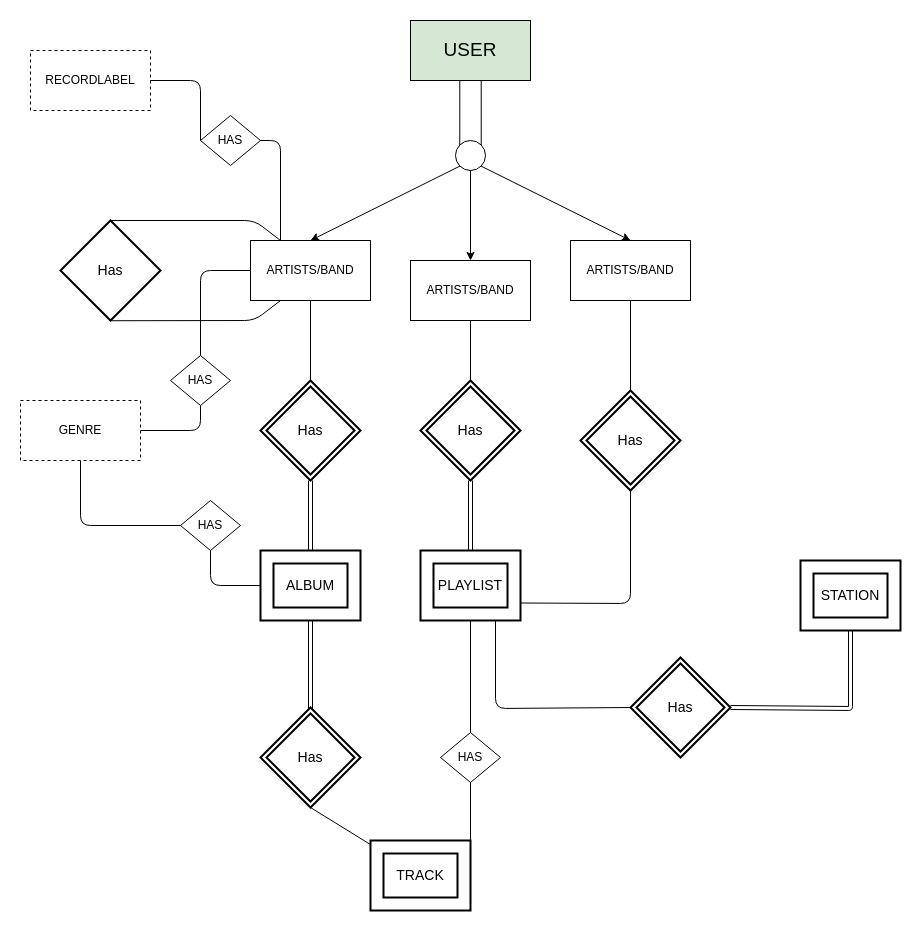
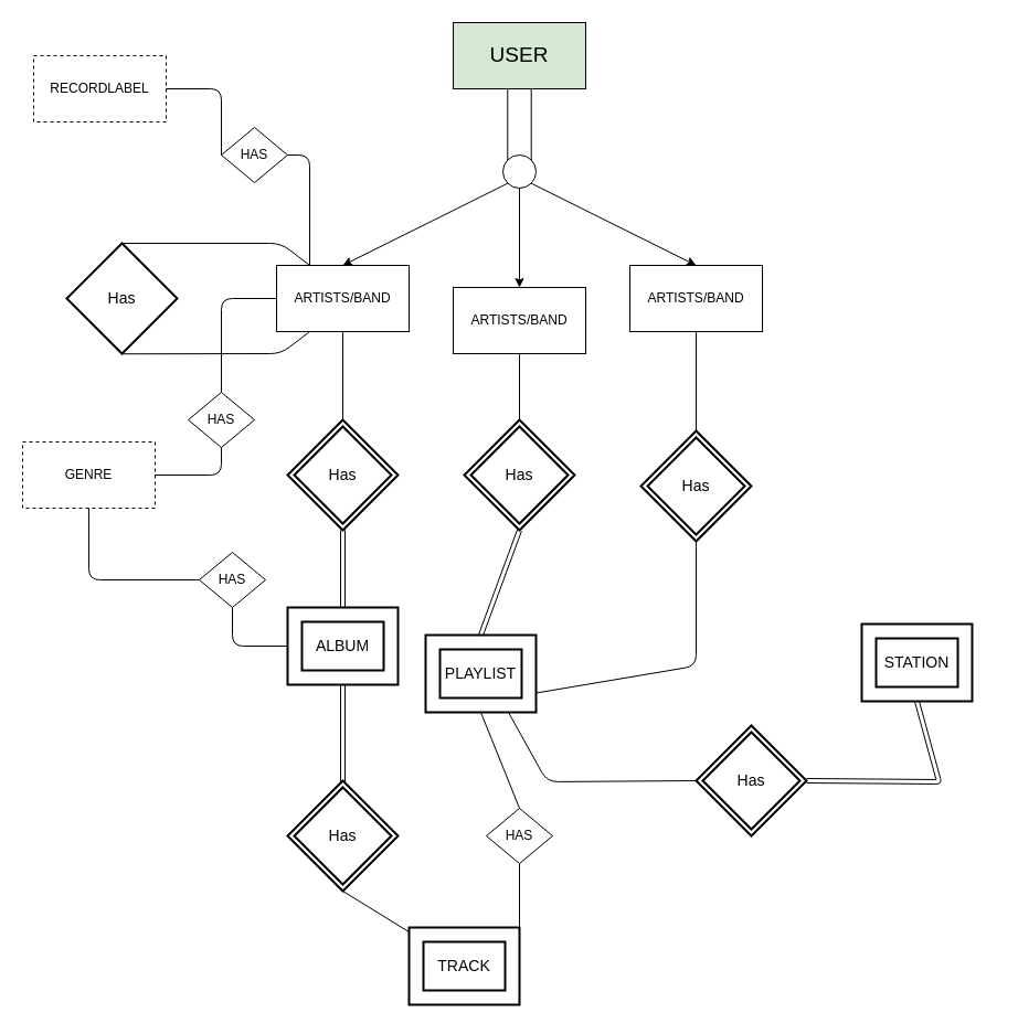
  <mxCell id="0" />
  <mxCell id="1" parent="0" />
  <mxCell id="2" value="&lt;font style=&quot;font-size: 19px&quot;&gt;USER&lt;/font&gt;" style="rounded=0;whiteSpace=wrap;html=1;fillColor=#d5e8d4;" parent="1" vertex="1"><mxGeometry x="410" y="20" width="120" height="60" as="geometry" /></mxCell>
  <mxCell id="3" value="" style="shape=link;html=1;width=21.429;" parent="1" target="2" edge="1"><mxGeometry width="50" height="50" relative="1" as="geometry"><mxPoint x="470" y="150" as="sourcePoint" /><mxPoint x="500" y="100" as="targetPoint" /></mxGeometry></mxCell>
  <mxCell id="4" value="" style="ellipse;whiteSpace=wrap;html=1;aspect=fixed;" parent="1" vertex="1"><mxGeometry x="455" y="140" width="30" height="30" as="geometry" /></mxCell>
  <mxCell id="5" value="" style="endArrow=classic;html=1;exitX=1;exitY=1;exitDx=0;exitDy=0;entryX=0.5;entryY=0;entryDx=0;entryDy=0;" parent="1" source="4" edge="1" target="10"><mxGeometry width="50" height="50" relative="1" as="geometry"><mxPoint x="500" y="180" as="sourcePoint" /><mxPoint x="550" y="230" as="targetPoint" /></mxGeometry></mxCell>
  <mxCell id="6" value="" style="endArrow=classic;html=1;exitX=0.5;exitY=1;exitDx=0;exitDy=0;" parent="1" source="4" edge="1"><mxGeometry width="50" height="50" relative="1" as="geometry"><mxPoint x="410" y="300" as="sourcePoint" /><mxPoint x="470" y="260" as="targetPoint" /></mxGeometry></mxCell>
  <mxCell id="7" value="" style="endArrow=classic;html=1;exitX=0;exitY=1;exitDx=0;exitDy=0;entryX=0.5;entryY=0;entryDx=0;entryDy=0;" parent="1" source="4" target="8" edge="1"><mxGeometry width="50" height="50" relative="1" as="geometry"><mxPoint x="410" y="340" as="sourcePoint" /><mxPoint x="390" y="230" as="targetPoint" /></mxGeometry></mxCell>
  <mxCell id="8" value="ARTISTS/BAND" style="rounded=0;whiteSpace=wrap;html=1;" parent="1" vertex="1"><mxGeometry x="250" y="240" width="120" height="60" as="geometry" /></mxCell>
  <mxCell id="9" value="ARTISTS/BAND" style="rounded=0;whiteSpace=wrap;html=1;" vertex="1" parent="1"><mxGeometry x="410" y="260" width="120" height="60" as="geometry" /></mxCell>
  <mxCell id="10" value="ARTISTS/BAND" style="rounded=0;whiteSpace=wrap;html=1;" vertex="1" parent="1"><mxGeometry x="570" y="240" width="120" height="60" as="geometry" /></mxCell>
  <mxCell id="11" value="Has" style="shape=rhombus;strokeWidth=2;fontSize=17;perimeter=rhombusPerimeter;whiteSpace=wrap;html=1;align=center;fontSize=14;" vertex="1" parent="1"><mxGeometry x="60" y="220" width="100" height="100" as="geometry" /></mxCell>
  <mxCell id="12" value="" style="endArrow=none;html=1;exitX=0.5;exitY=0;exitDx=0;exitDy=0;entryX=0.25;entryY=0;entryDx=0;entryDy=0;" edge="1" parent="1" source="11" target="8"><mxGeometry width="50" height="50" relative="1" as="geometry"><mxPoint x="90" y="210" as="sourcePoint" /><mxPoint x="250" y="241" as="targetPoint" /><Array as="points"><mxPoint x="254" y="220" /></Array></mxGeometry></mxCell>
  <mxCell id="13" value="" style="endArrow=none;html=1;exitX=0.5;exitY=0;exitDx=0;exitDy=0;entryX=0.25;entryY=1;entryDx=0;entryDy=0;" edge="1" parent="1" target="8"><mxGeometry width="50" height="50" relative="1" as="geometry"><mxPoint x="110.235" y="320.235" as="sourcePoint" /><mxPoint x="250" y="300" as="targetPoint" /><Array as="points"><mxPoint x="254" y="320" /></Array></mxGeometry></mxCell>
  <mxCell id="14" value="" style="endArrow=none;html=1;entryX=0.5;entryY=1;entryDx=0;entryDy=0;" edge="1" parent="1" target="8"><mxGeometry width="50" height="50" relative="1" as="geometry"><mxPoint x="310" y="380" as="sourcePoint" /><mxPoint x="110" y="340" as="targetPoint" /></mxGeometry></mxCell>
  <mxCell id="15" value="Has" style="shape=rhombus;double=1;strokeWidth=2;fontSize=17;perimeter=rhombusPerimeter;whiteSpace=wrap;html=1;align=center;fontSize=14;" vertex="1" parent="1"><mxGeometry x="260" y="380" width="100" height="100" as="geometry" /></mxCell>
  <mxCell id="16" value="" style="shape=link;html=1;entryX=0.5;entryY=1;entryDx=0;entryDy=0;" edge="1" parent="1" target="15"><mxGeometry width="50" height="50" relative="1" as="geometry"><mxPoint x="310" y="550" as="sourcePoint" /><mxPoint x="110" y="500" as="targetPoint" /></mxGeometry></mxCell>
  <mxCell id="17" value="ALBUM" style="shape=ext;strokeWidth=2;margin=10;double=1;whiteSpace=wrap;html=1;align=center;fontSize=14;" vertex="1" parent="1"><mxGeometry x="260" y="550" width="100" height="70" as="geometry" /></mxCell>
  <mxCell id="18" value="" style="shape=link;html=1;entryX=0.5;entryY=1;entryDx=0;entryDy=0;" edge="1" parent="1" target="17"><mxGeometry width="50" height="50" relative="1" as="geometry"><mxPoint x="310" y="710" as="sourcePoint" /><mxPoint x="110" y="640" as="targetPoint" /></mxGeometry></mxCell>
  <mxCell id="19" value="Has" style="shape=rhombus;double=1;strokeWidth=2;fontSize=17;perimeter=rhombusPerimeter;whiteSpace=wrap;html=1;align=center;fontSize=14;" vertex="1" parent="1"><mxGeometry x="260" y="707" width="100" height="100" as="geometry" /></mxCell>
  <mxCell id="20" value="TRACK" style="shape=ext;strokeWidth=2;margin=10;double=1;whiteSpace=wrap;html=1;align=center;fontSize=14;" vertex="1" parent="1"><mxGeometry x="370" y="840" width="100" height="70" as="geometry" /></mxCell>
  <mxCell id="21" value="" style="endArrow=none;html=1;entryX=0.5;entryY=1;entryDx=0;entryDy=0;" edge="1" parent="1" source="20" target="19"><mxGeometry width="50" height="50" relative="1" as="geometry"><mxPoint x="60" y="1020" as="sourcePoint" /><mxPoint x="110" y="970" as="targetPoint" /><Array as="points" /></mxGeometry></mxCell>
  <mxCell id="22" value="GENRE" style="rounded=0;whiteSpace=wrap;html=1;dashed=1;" vertex="1" parent="1"><mxGeometry x="20" y="400" width="120" height="60" as="geometry" /></mxCell>
  <mxCell id="23" value="HAS" style="rhombus;whiteSpace=wrap;html=1;" vertex="1" parent="1"><mxGeometry x="170" y="355" width="60" height="50" as="geometry" /></mxCell>
  <mxCell id="24" value="" style="endArrow=none;html=1;entryX=0;entryY=0.5;entryDx=0;entryDy=0;exitX=0.5;exitY=0;exitDx=0;exitDy=0;" edge="1" parent="1" source="23" target="8"><mxGeometry width="50" height="50" relative="1" as="geometry"><mxPoint x="20" y="1020" as="sourcePoint" /><mxPoint x="70" y="970" as="targetPoint" /><Array as="points"><mxPoint x="200" y="270" /></Array></mxGeometry></mxCell>
  <mxCell id="25" value="" style="endArrow=none;html=1;entryX=0.5;entryY=1;entryDx=0;entryDy=0;exitX=1;exitY=0.5;exitDx=0;exitDy=0;" edge="1" parent="1" source="22" target="23"><mxGeometry width="50" height="50" relative="1" as="geometry"><mxPoint x="20" y="1020" as="sourcePoint" /><mxPoint x="70" y="970" as="targetPoint" /><Array as="points"><mxPoint x="200" y="430" /></Array></mxGeometry></mxCell>
  <mxCell id="26" value="HAS" style="rhombus;whiteSpace=wrap;html=1;" vertex="1" parent="1"><mxGeometry x="180" y="500" width="60" height="50" as="geometry" /></mxCell>
  <mxCell id="27" value="" style="endArrow=none;html=1;entryX=0.5;entryY=1;entryDx=0;entryDy=0;exitX=0;exitY=0.5;exitDx=0;exitDy=0;" edge="1" parent="1" source="26" target="22"><mxGeometry width="50" height="50" relative="1" as="geometry"><mxPoint x="20" y="1020" as="sourcePoint" /><mxPoint x="70" y="970" as="targetPoint" /><Array as="points"><mxPoint x="80" y="525" /></Array></mxGeometry></mxCell>
  <mxCell id="28" value="" style="endArrow=none;html=1;entryX=0.5;entryY=1;entryDx=0;entryDy=0;exitX=0;exitY=0.5;exitDx=0;exitDy=0;" edge="1" parent="1" source="17" target="26"><mxGeometry width="50" height="50" relative="1" as="geometry"><mxPoint x="20" y="1020" as="sourcePoint" /><mxPoint x="70" y="970" as="targetPoint" /><Array as="points"><mxPoint x="210" y="585" /></Array></mxGeometry></mxCell>
  <mxCell id="29" value="RECORDLABEL" style="rounded=0;whiteSpace=wrap;html=1;dashed=1;" vertex="1" parent="1"><mxGeometry x="30" y="50" width="120" height="60" as="geometry" /></mxCell>
  <mxCell id="30" value="HAS" style="rhombus;whiteSpace=wrap;html=1;" vertex="1" parent="1"><mxGeometry x="200" y="115" width="60" height="50" as="geometry" /></mxCell>
  <mxCell id="31" value="" style="endArrow=none;html=1;entryX=0;entryY=0.5;entryDx=0;entryDy=0;exitX=1;exitY=0.5;exitDx=0;exitDy=0;" edge="1" parent="1" source="29" target="30"><mxGeometry width="50" height="50" relative="1" as="geometry"><mxPoint x="20" y="1020" as="sourcePoint" /><mxPoint x="70" y="970" as="targetPoint" /><Array as="points"><mxPoint x="200" y="80" /></Array></mxGeometry></mxCell>
  <mxCell id="32" value="" style="endArrow=none;html=1;exitX=0.25;exitY=0;exitDx=0;exitDy=0;entryX=1;entryY=0.5;entryDx=0;entryDy=0;" edge="1" parent="1" source="8" target="30"><mxGeometry width="50" height="50" relative="1" as="geometry"><mxPoint x="260" y="114.833" as="sourcePoint" /><mxPoint x="350" y="4.833" as="targetPoint" /><Array as="points"><mxPoint x="280" y="140" /></Array></mxGeometry></mxCell>
- <mxCell id="33" value="PLAYLIST" style="shape=ext;strokeWidth=2;margin=10;double=1;whiteSpace=wrap;html=1;align=center;fontSize=14;" vertex="1" parent="1"><mxGeometry x="420" y="550" width="100" height="70" as="geometry" /></mxCell>
+ <mxCell id="33" value="PLAYLIST" style="shape=ext;strokeWidth=2;margin=10;double=1;whiteSpace=wrap;html=1;align=center;fontSize=14;" vertex="1" parent="1"><mxGeometry x="385" y="575" width="100" height="70" as="geometry" /></mxCell>
  <mxCell id="34" value="Has" style="shape=rhombus;double=1;strokeWidth=2;fontSize=17;perimeter=rhombusPerimeter;whiteSpace=wrap;html=1;align=center;fontSize=14;" vertex="1" parent="1"><mxGeometry x="420" y="380" width="100" height="100" as="geometry" /></mxCell>
  <mxCell id="35" value="" style="endArrow=none;html=1;entryX=0.5;entryY=1;entryDx=0;entryDy=0;exitX=0.5;exitY=0;exitDx=0;exitDy=0;" edge="1" parent="1" source="34" target="9"><mxGeometry width="50" height="50" relative="1" as="geometry"><mxPoint x="20" y="1020" as="sourcePoint" /><mxPoint x="70" y="970" as="targetPoint" /></mxGeometry></mxCell>
  <mxCell id="36" value="" style="shape=link;html=1;entryX=0.5;entryY=1;entryDx=0;entryDy=0;exitX=0.5;exitY=0;exitDx=0;exitDy=0;" edge="1" parent="1" source="33" target="34"><mxGeometry width="50" height="50" relative="1" as="geometry"><mxPoint x="20" y="1020" as="sourcePoint" /><mxPoint x="70" y="970" as="targetPoint" /></mxGeometry></mxCell>
  <mxCell id="37" value="HAS" style="rhombus;whiteSpace=wrap;html=1;" vertex="1" parent="1"><mxGeometry x="440" y="732" width="60" height="50" as="geometry" /></mxCell>
  <mxCell id="38" value="" style="endArrow=none;html=1;exitX=1;exitY=0.5;exitDx=0;exitDy=0;entryX=0.5;entryY=1;entryDx=0;entryDy=0;" edge="1" parent="1" source="20" target="37"><mxGeometry width="50" height="50" relative="1" as="geometry"><mxPoint x="20" y="1020" as="sourcePoint" /><mxPoint x="70" y="970" as="targetPoint" /><Array as="points"><mxPoint x="470" y="915" /></Array></mxGeometry></mxCell>
  <mxCell id="39" value="" style="endArrow=none;html=1;entryX=0.5;entryY=1;entryDx=0;entryDy=0;exitX=0.5;exitY=0;exitDx=0;exitDy=0;" edge="1" parent="1" source="37" target="33"><mxGeometry width="50" height="50" relative="1" as="geometry"><mxPoint x="20" y="1020" as="sourcePoint" /><mxPoint x="70" y="970" as="targetPoint" /></mxGeometry></mxCell>
  <mxCell id="40" value="Has" style="shape=rhombus;double=1;strokeWidth=2;fontSize=17;perimeter=rhombusPerimeter;whiteSpace=wrap;html=1;align=center;fontSize=14;" vertex="1" parent="1"><mxGeometry x="580" y="390" width="100" height="100" as="geometry" /></mxCell>
  <mxCell id="41" value="" style="endArrow=none;html=1;entryX=0.5;entryY=1;entryDx=0;entryDy=0;exitX=0.5;exitY=0;exitDx=0;exitDy=0;" edge="1" parent="1" source="40" target="10"><mxGeometry width="50" height="50" relative="1" as="geometry"><mxPoint x="480" y="390" as="sourcePoint" /><mxPoint x="480" y="330" as="targetPoint" /></mxGeometry></mxCell>
  <mxCell id="42" value="" style="endArrow=none;html=1;exitX=1;exitY=0.75;exitDx=0;exitDy=0;entryX=0.5;entryY=1;entryDx=0;entryDy=0;" edge="1" parent="1" source="33" target="40"><mxGeometry width="50" height="50" relative="1" as="geometry"><mxPoint x="370" y="925" as="sourcePoint" /><mxPoint x="480" y="792.5" as="targetPoint" /><Array as="points"><mxPoint x="630" y="603" /></Array></mxGeometry></mxCell>
  <mxCell id="43" value="Has" style="shape=rhombus;double=1;strokeWidth=2;fontSize=17;perimeter=rhombusPerimeter;whiteSpace=wrap;html=1;align=center;fontSize=14;" vertex="1" parent="1"><mxGeometry x="630" y="657" width="100" height="100" as="geometry" /></mxCell>
- <mxCell id="44" value="STATION" style="shape=ext;strokeWidth=2;margin=10;double=1;whiteSpace=wrap;html=1;align=center;fontSize=14;" vertex="1" parent="1"><mxGeometry x="800" y="560" width="100" height="70" as="geometry" /></mxCell>
+ <mxCell id="44" value="STATION" style="shape=ext;strokeWidth=2;margin=10;double=1;whiteSpace=wrap;html=1;align=center;fontSize=14;" vertex="1" parent="1"><mxGeometry x="780" y="565" width="100" height="70" as="geometry" /></mxCell>
  <mxCell id="45" value="" style="endArrow=none;html=1;entryX=0.75;entryY=1;entryDx=0;entryDy=0;exitX=0;exitY=0.5;exitDx=0;exitDy=0;" edge="1" parent="1" source="43" target="33"><mxGeometry width="50" height="50" relative="1" as="geometry"><mxPoint x="20" y="1020" as="sourcePoint" /><mxPoint x="70" y="970" as="targetPoint" /><Array as="points"><mxPoint x="495" y="708" /></Array></mxGeometry></mxCell>
  <mxCell id="46" value="" style="shape=link;html=1;entryX=0.5;entryY=1;entryDx=0;entryDy=0;exitX=1;exitY=0.5;exitDx=0;exitDy=0;" edge="1" parent="1" source="43" target="44"><mxGeometry width="50" height="50" relative="1" as="geometry"><mxPoint x="830" y="770" as="sourcePoint" /><mxPoint x="880" y="720" as="targetPoint" /><Array as="points"><mxPoint x="850" y="708" /></Array></mxGeometry></mxCell>
